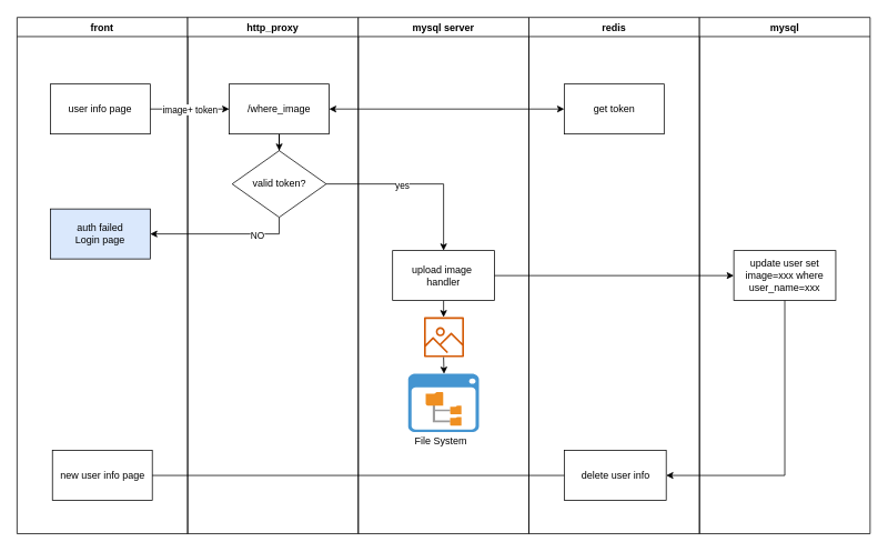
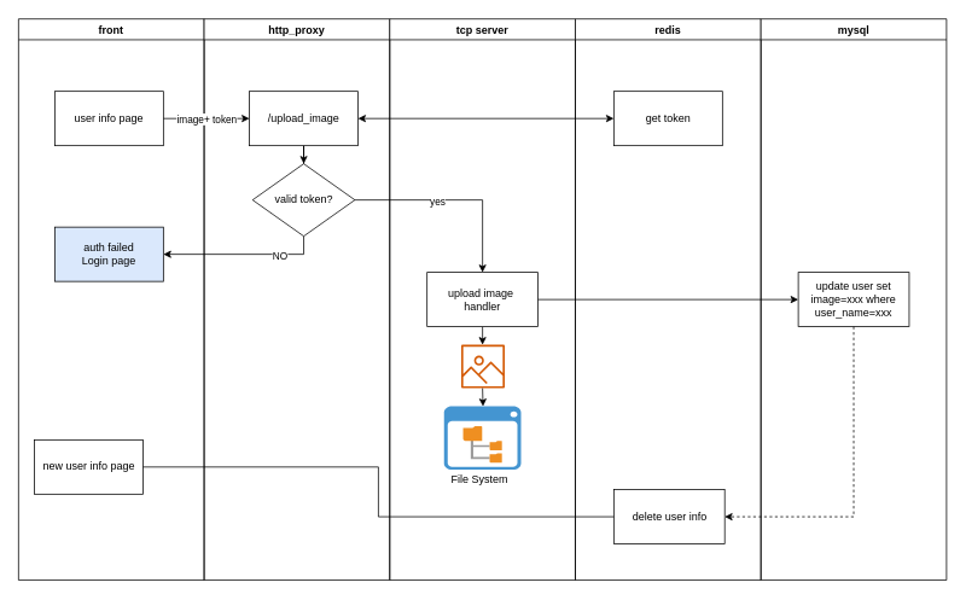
  <mxCell id="0" />
  <mxCell id="1" parent="0" />
  <mxCell id="2" value="front" style="swimlane;" parent="1" vertex="1"><mxGeometry x="20" y="20" width="205" height="620" as="geometry" /></mxCell>
  <mxCell id="3" value="user info page" style="rounded=0;whiteSpace=wrap;html=1;" parent="2" vertex="1"><mxGeometry x="40" y="80" width="120" height="60" as="geometry" /></mxCell>
  <mxCell id="4" value="auth failed&lt;br&gt;Login page" style="rounded=0;whiteSpace=wrap;html=1;fillColor=#dae8fc;" parent="2" vertex="1"><mxGeometry x="40" y="230" width="120" height="60" as="geometry" /></mxCell>
- <mxCell id="5" value="new user info page" style="rounded=0;whiteSpace=wrap;html=1;" parent="2" vertex="1"><mxGeometry x="42.5" y="520" width="120" height="60" as="geometry" /></mxCell>
+ <mxCell id="5" value="new user info page" style="rounded=0;whiteSpace=wrap;html=1;" parent="2" vertex="1"><mxGeometry x="17.5" y="465" width="120" height="60" as="geometry" /></mxCell>
  <mxCell id="6" value="http_proxy" style="swimlane;" parent="1" vertex="1"><mxGeometry x="225" y="20" width="205" height="620" as="geometry" /></mxCell>
  <mxCell id="7" style="edgeStyle=orthogonalEdgeStyle;rounded=0;orthogonalLoop=1;jettySize=auto;html=1;exitX=0.5;exitY=1;exitDx=0;exitDy=0;" parent="6" source="8" target="9" edge="1"><mxGeometry relative="1" as="geometry" /></mxCell>
- <mxCell id="8" value="/where_image" style="rounded=0;whiteSpace=wrap;html=1;" parent="6" vertex="1"><mxGeometry x="50" y="80" width="120" height="60" as="geometry" /></mxCell>
+ <mxCell id="8" value="/upload_image" style="rounded=0;whiteSpace=wrap;html=1;" parent="6" vertex="1"><mxGeometry x="50" y="80" width="120" height="60" as="geometry" /></mxCell>
  <mxCell id="9" value="valid token?" style="rhombus;whiteSpace=wrap;html=1;" parent="6" vertex="1"><mxGeometry x="53.5" y="160" width="113" height="80" as="geometry" /></mxCell>
- <mxCell id="10" value="mysql server" style="swimlane;" parent="1" vertex="1"><mxGeometry x="430" y="20" width="205" height="620" as="geometry" /></mxCell>
+ <mxCell id="10" value="tcp server" style="swimlane;" parent="1" vertex="1"><mxGeometry x="430" y="20" width="205" height="620" as="geometry" /></mxCell>
  <mxCell id="11" style="edgeStyle=orthogonalEdgeStyle;rounded=0;orthogonalLoop=1;jettySize=auto;html=1;exitX=0.5;exitY=1;exitDx=0;exitDy=0;" parent="10" source="12" target="14" edge="1"><mxGeometry relative="1" as="geometry" /></mxCell>
  <mxCell id="12" value="upload image&amp;nbsp;&lt;br&gt;handler" style="rounded=0;whiteSpace=wrap;html=1;" parent="10" vertex="1"><mxGeometry x="41.25" y="280" width="122.5" height="60" as="geometry" /></mxCell>
  <mxCell id="13" value="" style="shadow=0;dashed=0;html=1;strokeColor=none;fillColor=#4495D1;labelPosition=center;verticalLabelPosition=bottom;verticalAlign=top;align=center;outlineConnect=0;shape=mxgraph.veeam.2d.file_system_browser;" parent="10" vertex="1"><mxGeometry x="60" y="428" width="85" height="70" as="geometry" /></mxCell>
  <mxCell id="14" value="" style="sketch=0;outlineConnect=0;fontColor=#232F3E;gradientColor=none;fillColor=#D45B07;strokeColor=none;dashed=0;verticalLabelPosition=bottom;verticalAlign=top;align=center;html=1;fontSize=12;fontStyle=0;aspect=fixed;pointerEvents=1;shape=mxgraph.aws4.container_registry_image;" parent="10" vertex="1"><mxGeometry x="79" y="360" width="48" height="48" as="geometry" /></mxCell>
  <mxCell id="15" value="File System" style="text;html=1;strokeColor=none;fillColor=none;align=center;verticalAlign=middle;whiteSpace=wrap;rounded=0;" parent="10" vertex="1"><mxGeometry x="56" y="493" width="87" height="32" as="geometry" /></mxCell>
  <mxCell id="16" value="redis" style="swimlane;" parent="1" vertex="1"><mxGeometry x="635" y="20" width="205" height="620" as="geometry" /></mxCell>
  <mxCell id="17" value="get token" style="rounded=0;whiteSpace=wrap;html=1;" parent="16" vertex="1"><mxGeometry x="42.5" y="80" width="120" height="60" as="geometry" /></mxCell>
  <mxCell id="18" value="delete user info" style="rounded=0;whiteSpace=wrap;html=1;" parent="16" vertex="1"><mxGeometry x="42.5" y="520" width="122.5" height="60" as="geometry" /></mxCell>
  <mxCell id="19" value="mysql" style="swimlane;" parent="1" vertex="1"><mxGeometry x="840" y="20" width="205" height="620" as="geometry" /></mxCell>
  <mxCell id="20" value="update user set image=xxx where user_name=xxx" style="rounded=0;whiteSpace=wrap;html=1;" parent="19" vertex="1"><mxGeometry x="41.25" y="280" width="122.5" height="60" as="geometry" /></mxCell>
  <mxCell id="21" style="edgeStyle=orthogonalEdgeStyle;rounded=0;orthogonalLoop=1;jettySize=auto;html=1;exitX=1;exitY=0.5;exitDx=0;exitDy=0;" parent="1" source="3" target="8" edge="1"><mxGeometry relative="1" as="geometry" /></mxCell>
  <mxCell id="22" value="image+ token" style="edgeLabel;html=1;align=center;verticalAlign=middle;resizable=0;points=[];" parent="21" vertex="1" connectable="0"><mxGeometry x="-0.406" y="-1" relative="1" as="geometry"><mxPoint x="19" y="-1" as="offset" /></mxGeometry></mxCell>
  <mxCell id="23" style="edgeStyle=orthogonalEdgeStyle;rounded=0;orthogonalLoop=1;jettySize=auto;html=1;exitX=1;exitY=0.5;exitDx=0;exitDy=0;entryX=0;entryY=0.5;entryDx=0;entryDy=0;" parent="1" source="12" target="20" edge="1"><mxGeometry relative="1" as="geometry"><mxPoint x="807.5" y="440" as="sourcePoint" /></mxGeometry></mxCell>
  <mxCell id="24" style="edgeStyle=orthogonalEdgeStyle;rounded=0;orthogonalLoop=1;jettySize=auto;html=1;exitX=0.5;exitY=1;exitDx=0;exitDy=0;entryX=1;entryY=0.5;entryDx=0;entryDy=0;" parent="1" source="9" target="4" edge="1"><mxGeometry relative="1" as="geometry" /></mxCell>
  <mxCell id="25" value="NO" style="edgeLabel;html=1;align=center;verticalAlign=middle;resizable=0;points=[];" parent="24" vertex="1" connectable="0"><mxGeometry x="-0.463" y="1" relative="1" as="geometry"><mxPoint as="offset" /></mxGeometry></mxCell>
  <mxCell id="26" style="edgeStyle=orthogonalEdgeStyle;rounded=0;orthogonalLoop=1;jettySize=auto;html=1;exitX=1;exitY=0.5;exitDx=0;exitDy=0;entryX=0;entryY=0.5;entryDx=0;entryDy=0;startArrow=classic;startFill=1;" parent="1" source="8" target="17" edge="1"><mxGeometry relative="1" as="geometry" /></mxCell>
  <mxCell id="27" style="edgeStyle=orthogonalEdgeStyle;rounded=0;orthogonalLoop=1;jettySize=auto;html=1;exitX=1;exitY=0.5;exitDx=0;exitDy=0;entryX=0.5;entryY=0;entryDx=0;entryDy=0;startArrow=none;startFill=0;" parent="1" source="9" target="12" edge="1"><mxGeometry relative="1" as="geometry" /></mxCell>
  <mxCell id="28" value="yes" style="edgeLabel;html=1;align=center;verticalAlign=middle;resizable=0;points=[];" parent="27" vertex="1" connectable="0"><mxGeometry x="-0.181" relative="1" as="geometry"><mxPoint x="1" y="1" as="offset" /></mxGeometry></mxCell>
  <mxCell id="29" style="edgeStyle=orthogonalEdgeStyle;rounded=0;orthogonalLoop=1;jettySize=auto;html=1;exitX=0.5;exitY=1;exitDx=0;exitDy=0;" parent="1" edge="1"><mxGeometry relative="1" as="geometry"><mxPoint x="532.5" y="428" as="sourcePoint" /><mxPoint x="533.03" y="448" as="targetPoint" /></mxGeometry></mxCell>
- <mxCell id="30" style="edgeStyle=orthogonalEdgeStyle;rounded=0;orthogonalLoop=1;jettySize=auto;html=1;exitX=0.5;exitY=1;exitDx=0;exitDy=0;entryX=1;entryY=0.5;entryDx=0;entryDy=0;" parent="1" source="20" target="18" edge="1"><mxGeometry relative="1" as="geometry" /></mxCell>
+ <mxCell id="30" style="edgeStyle=orthogonalEdgeStyle;rounded=0;orthogonalLoop=1;jettySize=auto;html=1;exitX=0.5;exitY=1;exitDx=0;exitDy=0;entryX=1;entryY=0.5;entryDx=0;entryDy=0;dashed=1;" parent="1" source="20" target="18" edge="1"><mxGeometry relative="1" as="geometry" /></mxCell>
  <mxCell id="31" style="edgeStyle=orthogonalEdgeStyle;rounded=0;orthogonalLoop=1;jettySize=auto;html=1;exitX=0;exitY=0.5;exitDx=0;exitDy=0;entryX=1;entryY=0.5;entryDx=0;entryDy=0;endArrow=none;" parent="1" source="18" target="5" edge="1"><mxGeometry relative="1" as="geometry" /></mxCell>
